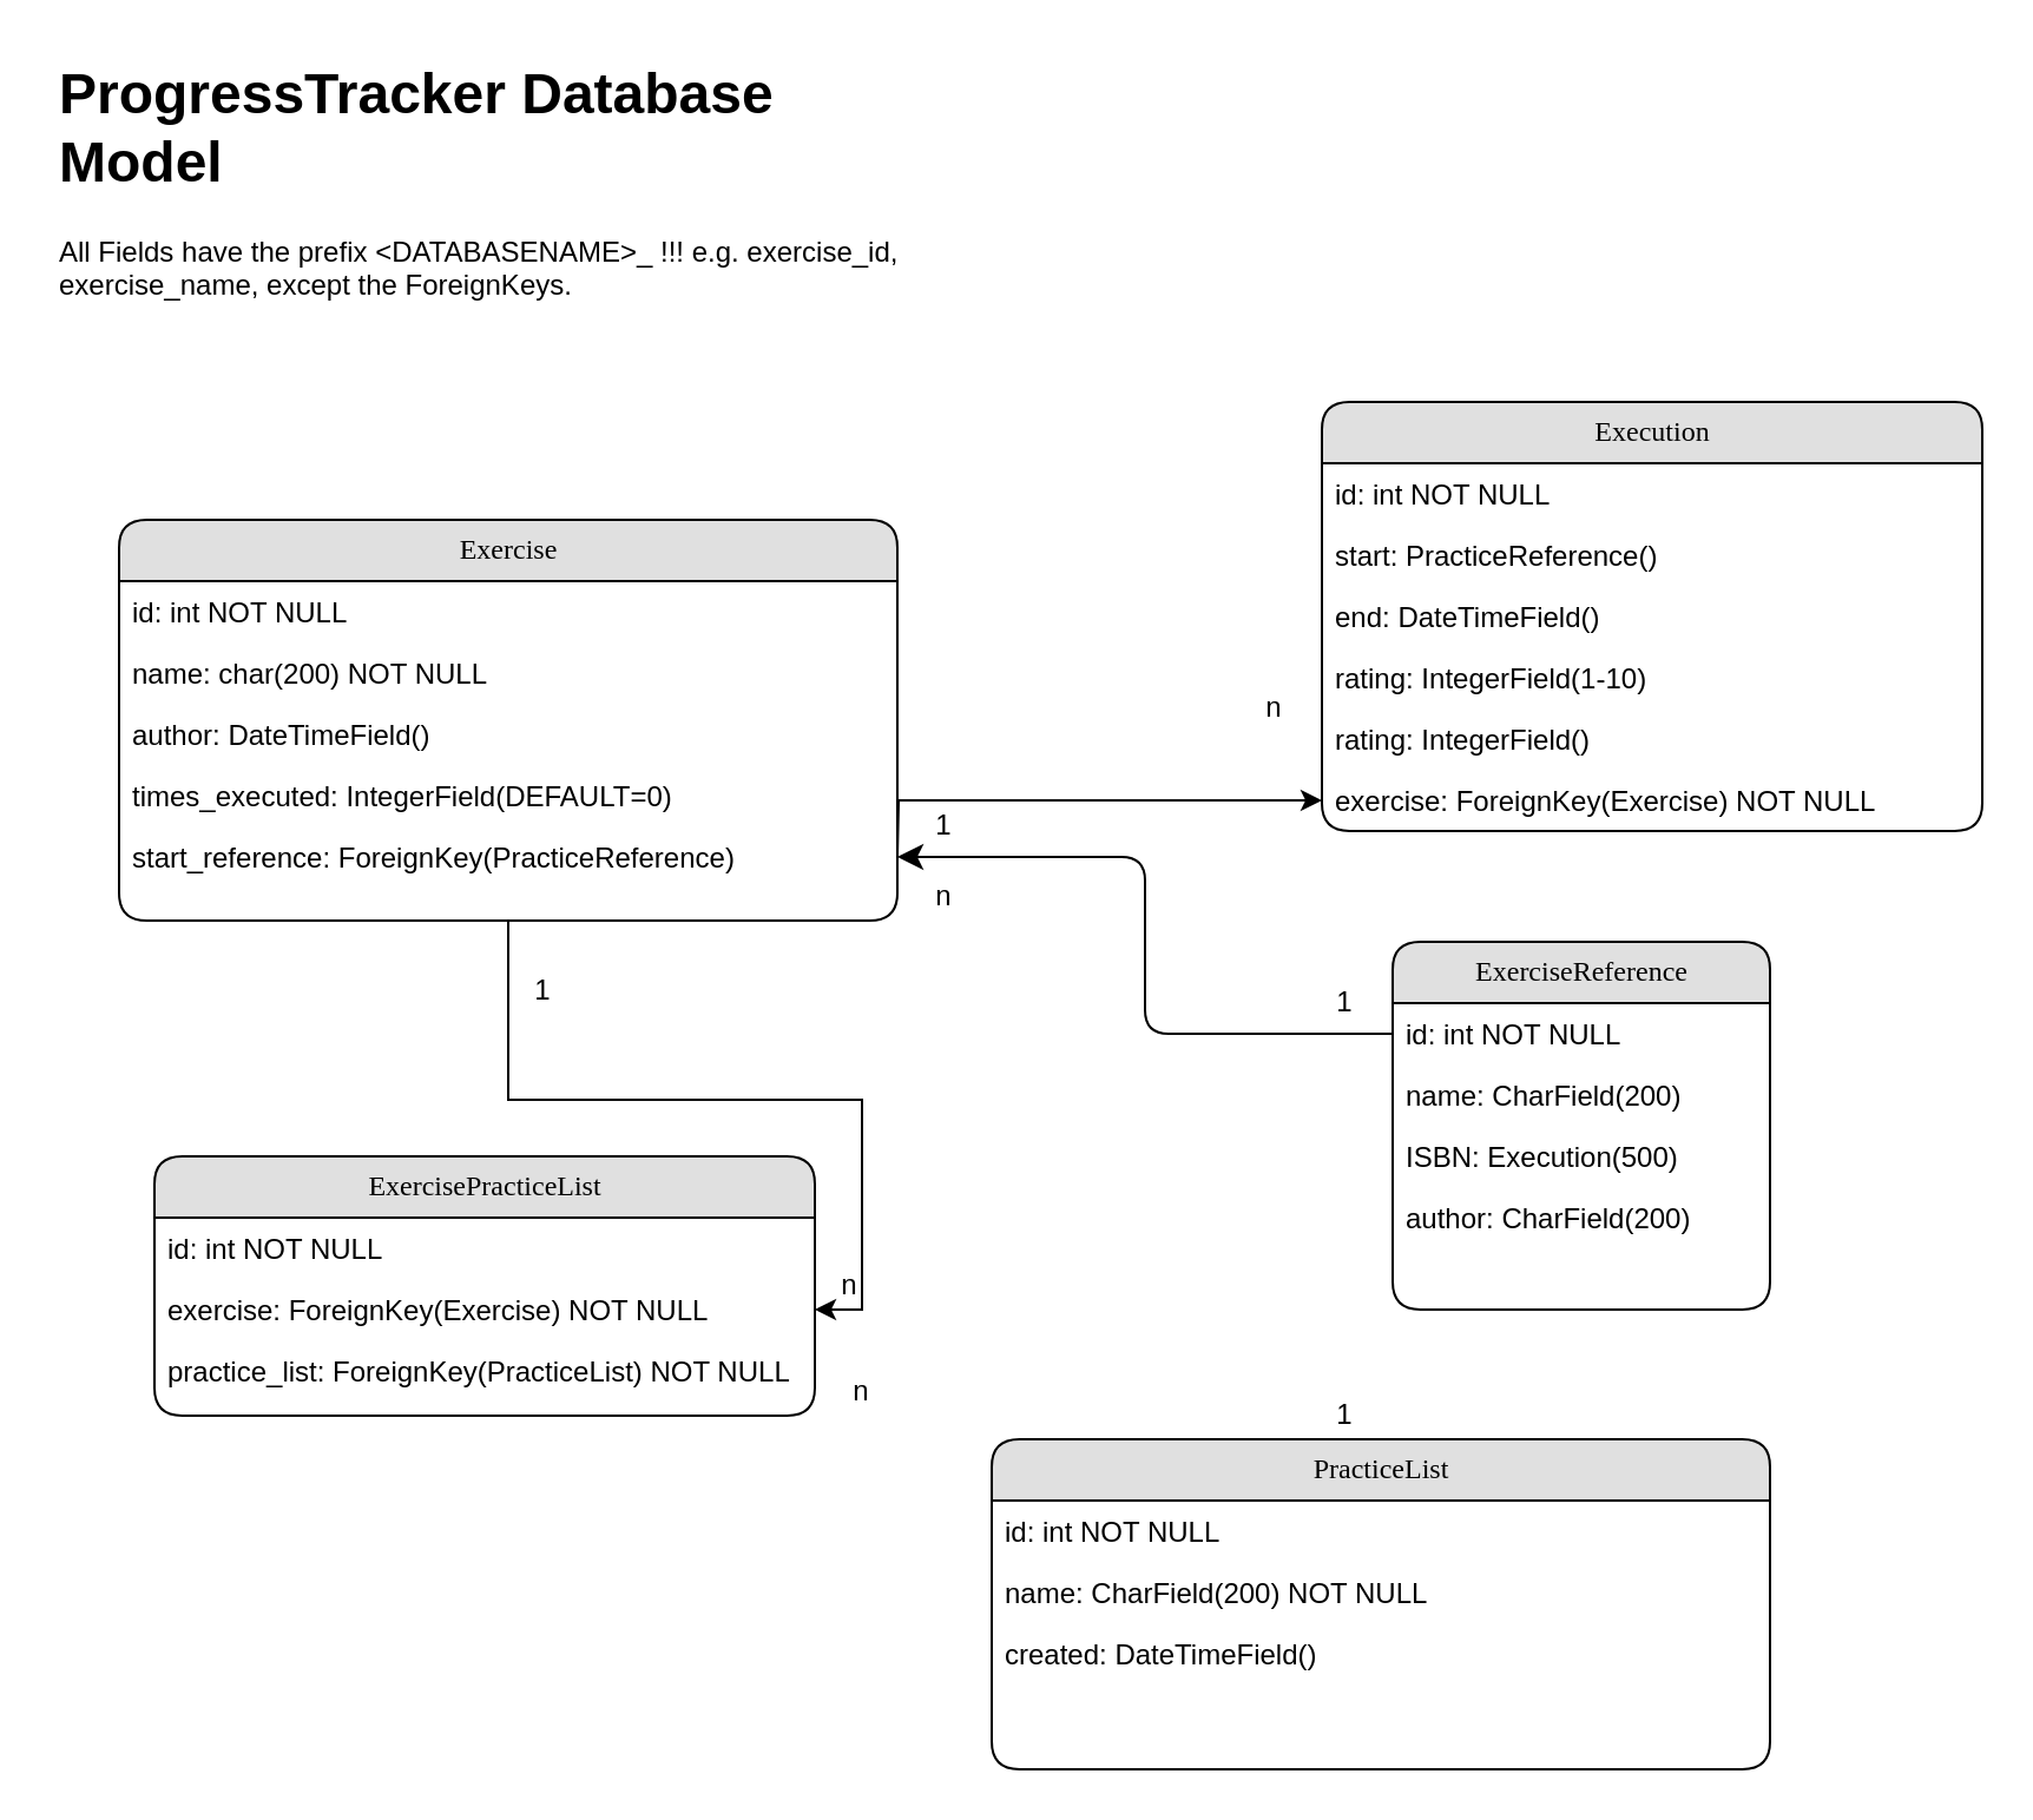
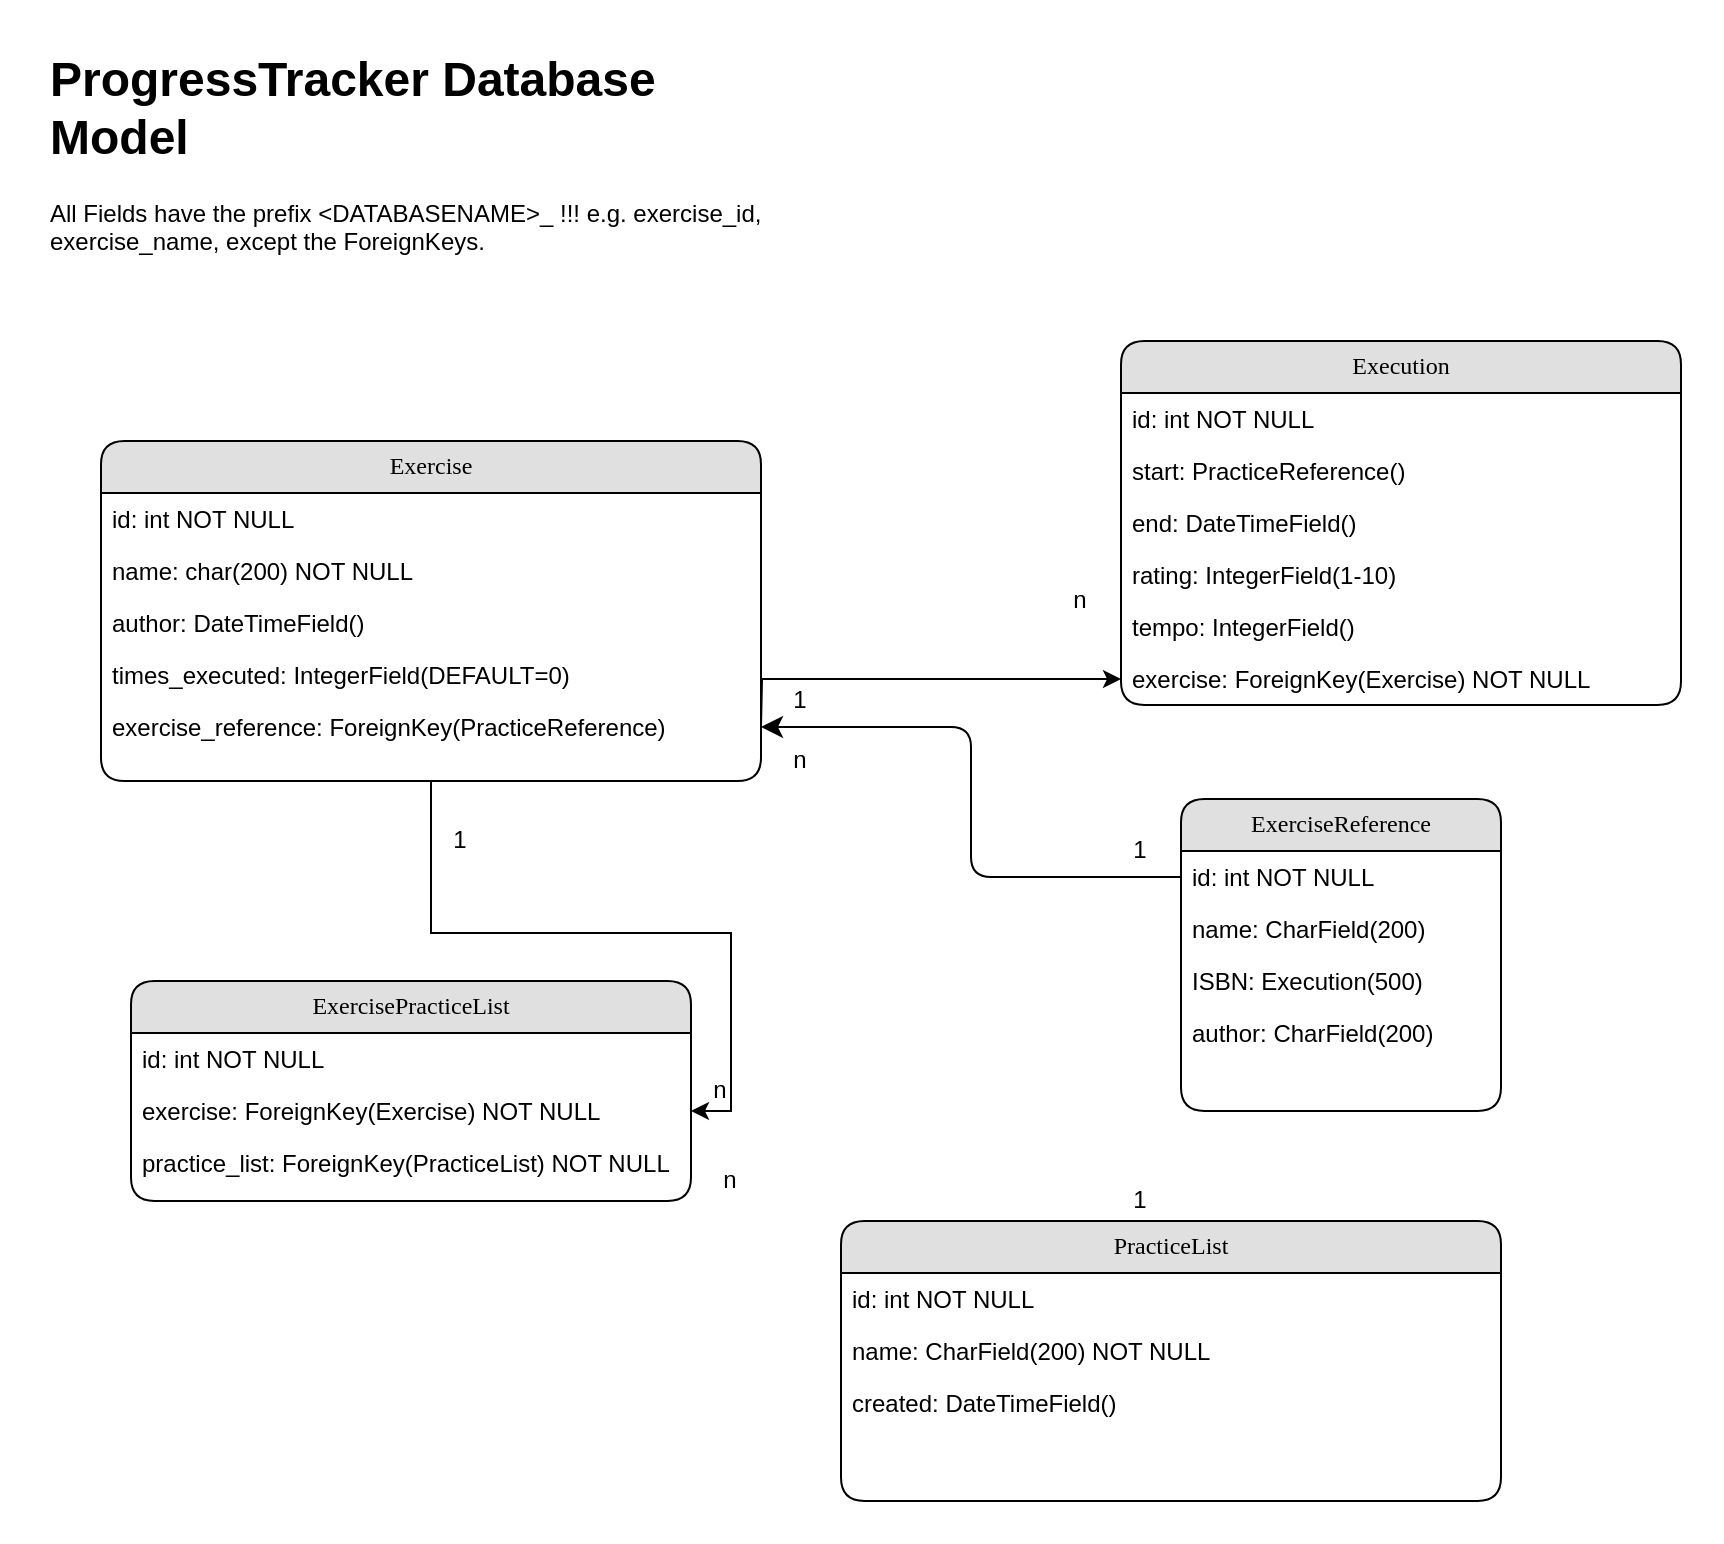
  <mxCell id="0" />
  <mxCell id="1" parent="0" />
  <mxCell id="2" style="edgeStyle=orthogonalEdgeStyle;html=1;exitX=0;exitY=0.5;entryX=1;entryY=0.5;labelBackgroundColor=none;startFill=0;startSize=8;endFill=1;endSize=8;fontFamily=Verdana;fontSize=12;entryDx=0;entryDy=0;" parent="1" source="27" target="8" edge="1"><mxGeometry relative="1" as="geometry" /></mxCell>
  <mxCell id="3" value="Exercise" style="swimlane;html=1;fontStyle=0;childLayout=stackLayout;horizontal=1;startSize=26;fillColor=#e0e0e0;horizontalStack=0;resizeParent=1;resizeLast=0;collapsible=1;marginBottom=0;swimlaneFillColor=#ffffff;align=center;rounded=1;shadow=0;comic=0;labelBackgroundColor=none;strokeWidth=1;fontFamily=Verdana;fontSize=12" parent="1" vertex="1"><mxGeometry x="50" y="220" width="330" height="170" as="geometry" /></mxCell>
  <mxCell id="4" value="id: int NOT NULL" style="text;html=1;strokeColor=none;fillColor=none;spacingLeft=4;spacingRight=4;whiteSpace=wrap;overflow=hidden;rotatable=0;points=[[0,0.5],[1,0.5]];portConstraint=eastwest;" parent="3" vertex="1"><mxGeometry y="26" width="330" height="26" as="geometry" /></mxCell>
  <mxCell id="5" value="name: char(200) NOT NULL" style="text;html=1;strokeColor=none;fillColor=none;spacingLeft=4;spacingRight=4;whiteSpace=wrap;overflow=hidden;rotatable=0;points=[[0,0.5],[1,0.5]];portConstraint=eastwest;" parent="3" vertex="1"><mxGeometry y="52" width="330" height="26" as="geometry" /></mxCell>
  <mxCell id="6" value="author: DateTimeField()" style="text;html=1;strokeColor=none;fillColor=none;spacingLeft=4;spacingRight=4;whiteSpace=wrap;overflow=hidden;rotatable=0;points=[[0,0.5],[1,0.5]];portConstraint=eastwest;" parent="3" vertex="1"><mxGeometry y="78" width="330" height="26" as="geometry" /></mxCell>
  <mxCell id="7" value="times_executed: IntegerField(DEFAULT=0)" style="text;html=1;strokeColor=none;fillColor=none;spacingLeft=4;spacingRight=4;whiteSpace=wrap;overflow=hidden;rotatable=0;points=[[0,0.5],[1,0.5]];portConstraint=eastwest;" vertex="1" parent="3"><mxGeometry y="104" width="330" height="26" as="geometry" /></mxCell>
- <mxCell id="8" value="start_reference: ForeignKey(PracticeReference)" style="text;html=1;strokeColor=none;fillColor=none;spacingLeft=4;spacingRight=4;whiteSpace=wrap;overflow=hidden;rotatable=0;points=[[0,0.5],[1,0.5]];portConstraint=eastwest;" vertex="1" parent="3"><mxGeometry y="130" width="330" height="26" as="geometry" /></mxCell>
+ <mxCell id="8" value="exercise_reference: ForeignKey(PracticeReference)" style="text;html=1;strokeColor=none;fillColor=none;spacingLeft=4;spacingRight=4;whiteSpace=wrap;overflow=hidden;rotatable=0;points=[[0,0.5],[1,0.5]];portConstraint=eastwest;" vertex="1" parent="3"><mxGeometry y="130" width="330" height="26" as="geometry" /></mxCell>
  <mxCell id="9" value="&lt;h1&gt;ProgressTracker Database Model&lt;/h1&gt;&lt;p&gt;All Fields have the prefix &amp;lt;DATABASENAME&amp;gt;_ !!! e.g. exercise_id, exercise_name, except the ForeignKeys.&lt;/p&gt;" style="text;html=1;strokeColor=none;fillColor=none;spacing=5;spacingTop=-20;whiteSpace=wrap;overflow=hidden;rounded=0;" vertex="1" parent="1"><mxGeometry x="20" y="20" width="370" height="120" as="geometry" /></mxCell>
  <mxCell id="10" value="1" style="text;html=1;strokeColor=none;fillColor=none;align=center;verticalAlign=middle;whiteSpace=wrap;rounded=0;" vertex="1" parent="1"><mxGeometry x="550" y="415" width="40" height="20" as="geometry" /></mxCell>
  <mxCell id="11" value="n" style="text;html=1;strokeColor=none;fillColor=none;align=center;verticalAlign=middle;whiteSpace=wrap;rounded=0;" vertex="1" parent="1"><mxGeometry x="380" y="370" width="40" height="20" as="geometry" /></mxCell>
  <mxCell id="12" style="edgeStyle=orthogonalEdgeStyle;rounded=0;orthogonalLoop=1;jettySize=auto;html=1;exitX=0.5;exitY=1;exitDx=0;exitDy=0;entryX=1;entryY=0.5;entryDx=0;entryDy=0;" edge="1" parent="1" source="3" target="17"><mxGeometry relative="1" as="geometry"><mxPoint x="380" y="409.5" as="sourcePoint" /></mxGeometry></mxCell>
  <mxCell id="13" value="1" style="text;html=1;strokeColor=none;fillColor=none;align=center;verticalAlign=middle;whiteSpace=wrap;rounded=0;" vertex="1" parent="1"><mxGeometry x="210" y="410" width="40" height="20" as="geometry" /></mxCell>
  <mxCell id="14" value="n" style="text;html=1;strokeColor=none;fillColor=none;align=center;verticalAlign=middle;whiteSpace=wrap;rounded=0;" vertex="1" parent="1"><mxGeometry x="340" y="535" width="40" height="20" as="geometry" /></mxCell>
  <mxCell id="15" value="ExercisePracticeList" style="swimlane;html=1;fontStyle=0;childLayout=stackLayout;horizontal=1;startSize=26;fillColor=#e0e0e0;horizontalStack=0;resizeParent=1;resizeLast=0;collapsible=1;marginBottom=0;swimlaneFillColor=#ffffff;align=center;rounded=1;shadow=0;comic=0;labelBackgroundColor=none;strokeWidth=1;fontFamily=Verdana;fontSize=12" vertex="1" parent="1"><mxGeometry x="65" y="490" width="280" height="110" as="geometry" /></mxCell>
  <mxCell id="16" value="id: int NOT NULL" style="text;html=1;strokeColor=none;fillColor=none;spacingLeft=4;spacingRight=4;whiteSpace=wrap;overflow=hidden;rotatable=0;points=[[0,0.5],[1,0.5]];portConstraint=eastwest;" vertex="1" parent="15"><mxGeometry y="26" width="280" height="26" as="geometry" /></mxCell>
  <mxCell id="17" value="exercise: ForeignKey(Exercise) NOT NULL" style="text;html=1;strokeColor=none;fillColor=none;spacingLeft=4;spacingRight=4;whiteSpace=wrap;overflow=hidden;rotatable=0;points=[[0,0.5],[1,0.5]];portConstraint=eastwest;" vertex="1" parent="15"><mxGeometry y="52" width="280" height="26" as="geometry" /></mxCell>
  <mxCell id="18" value="practice_list: ForeignKey(PracticeList) NOT NULL" style="text;html=1;strokeColor=none;fillColor=none;spacingLeft=4;spacingRight=4;whiteSpace=wrap;overflow=hidden;rotatable=0;points=[[0,0.5],[1,0.5]];portConstraint=eastwest;" vertex="1" parent="15"><mxGeometry y="78" width="280" height="22" as="geometry" /></mxCell>
  <mxCell id="19" value="PracticeList" style="swimlane;html=1;fontStyle=0;childLayout=stackLayout;horizontal=1;startSize=26;fillColor=#e0e0e0;horizontalStack=0;resizeParent=1;resizeLast=0;collapsible=1;marginBottom=0;swimlaneFillColor=#ffffff;align=center;rounded=1;shadow=0;comic=0;labelBackgroundColor=none;strokeWidth=1;fontFamily=Verdana;fontSize=12" vertex="1" parent="1"><mxGeometry x="420" y="610" width="330" height="140" as="geometry" /></mxCell>
  <mxCell id="20" value="id: int NOT NULL" style="text;html=1;strokeColor=none;fillColor=none;spacingLeft=4;spacingRight=4;whiteSpace=wrap;overflow=hidden;rotatable=0;points=[[0,0.5],[1,0.5]];portConstraint=eastwest;" vertex="1" parent="19"><mxGeometry y="26" width="330" height="26" as="geometry" /></mxCell>
  <mxCell id="21" value="name: CharField(200) NOT NULL" style="text;html=1;strokeColor=none;fillColor=none;spacingLeft=4;spacingRight=4;whiteSpace=wrap;overflow=hidden;rotatable=0;points=[[0,0.5],[1,0.5]];portConstraint=eastwest;" vertex="1" parent="19"><mxGeometry y="52" width="330" height="26" as="geometry" /></mxCell>
  <mxCell id="22" value="created: DateTimeField()" style="text;html=1;strokeColor=none;fillColor=none;spacingLeft=4;spacingRight=4;whiteSpace=wrap;overflow=hidden;rotatable=0;points=[[0,0.5],[1,0.5]];portConstraint=eastwest;" vertex="1" parent="19"><mxGeometry y="78" width="330" height="22" as="geometry" /></mxCell>
  <mxCell id="23" value="n" style="text;html=1;strokeColor=none;fillColor=none;align=center;verticalAlign=middle;whiteSpace=wrap;rounded=0;" vertex="1" parent="1"><mxGeometry x="345" y="580" width="40" height="20" as="geometry" /></mxCell>
  <mxCell id="24" value="1" style="text;html=1;strokeColor=none;fillColor=none;align=center;verticalAlign=middle;whiteSpace=wrap;rounded=0;" vertex="1" parent="1"><mxGeometry x="550" y="590" width="40" height="20" as="geometry" /></mxCell>
  <mxCell id="25" style="edgeStyle=orthogonalEdgeStyle;rounded=0;orthogonalLoop=1;jettySize=auto;html=1;entryX=0;entryY=0.5;entryDx=0;entryDy=0;" edge="1" parent="1" target="37"><mxGeometry relative="1" as="geometry"><mxPoint x="380" y="363" as="sourcePoint" /></mxGeometry></mxCell>
  <mxCell id="26" value="ExerciseReference" style="swimlane;html=1;fontStyle=0;childLayout=stackLayout;horizontal=1;startSize=26;fillColor=#e0e0e0;horizontalStack=0;resizeParent=1;resizeLast=0;collapsible=1;marginBottom=0;swimlaneFillColor=#ffffff;align=center;rounded=1;shadow=0;comic=0;labelBackgroundColor=none;strokeWidth=1;fontFamily=Verdana;fontSize=12" parent="1" vertex="1"><mxGeometry x="590" y="399" width="160" height="156" as="geometry" /></mxCell>
  <mxCell id="27" value="id: int NOT NULL" style="text;html=1;strokeColor=none;fillColor=none;spacingLeft=4;spacingRight=4;whiteSpace=wrap;overflow=hidden;rotatable=0;points=[[0,0.5],[1,0.5]];portConstraint=eastwest;" parent="26" vertex="1"><mxGeometry y="26" width="160" height="26" as="geometry" /></mxCell>
  <mxCell id="28" value="name: CharField(200)" style="text;html=1;strokeColor=none;fillColor=none;spacingLeft=4;spacingRight=4;whiteSpace=wrap;overflow=hidden;rotatable=0;points=[[0,0.5],[1,0.5]];portConstraint=eastwest;" parent="26" vertex="1"><mxGeometry y="52" width="160" height="26" as="geometry" /></mxCell>
  <mxCell id="29" value="ISBN: Execution(500)" style="text;html=1;strokeColor=none;fillColor=none;spacingLeft=4;spacingRight=4;whiteSpace=wrap;overflow=hidden;rotatable=0;points=[[0,0.5],[1,0.5]];portConstraint=eastwest;" parent="26" vertex="1"><mxGeometry y="78" width="160" height="26" as="geometry" /></mxCell>
  <mxCell id="30" value="author: CharField(200)" style="text;html=1;strokeColor=none;fillColor=none;spacingLeft=4;spacingRight=4;whiteSpace=wrap;overflow=hidden;rotatable=0;points=[[0,0.5],[1,0.5]];portConstraint=eastwest;" parent="26" vertex="1"><mxGeometry y="104" width="160" height="26" as="geometry" /></mxCell>
  <mxCell id="31" value="Execution" style="swimlane;html=1;fontStyle=0;childLayout=stackLayout;horizontal=1;startSize=26;fillColor=#e0e0e0;horizontalStack=0;resizeParent=1;resizeLast=0;collapsible=1;marginBottom=0;swimlaneFillColor=#ffffff;align=center;rounded=1;shadow=0;comic=0;labelBackgroundColor=none;strokeWidth=1;fontFamily=Verdana;fontSize=12" vertex="1" parent="1"><mxGeometry x="560" y="170" width="280" height="182" as="geometry" /></mxCell>
  <mxCell id="32" value="id: int NOT NULL" style="text;html=1;strokeColor=none;fillColor=none;spacingLeft=4;spacingRight=4;whiteSpace=wrap;overflow=hidden;rotatable=0;points=[[0,0.5],[1,0.5]];portConstraint=eastwest;" vertex="1" parent="31"><mxGeometry y="26" width="280" height="26" as="geometry" /></mxCell>
  <mxCell id="33" value="start: PracticeReference()" style="text;html=1;strokeColor=none;fillColor=none;spacingLeft=4;spacingRight=4;whiteSpace=wrap;overflow=hidden;rotatable=0;points=[[0,0.5],[1,0.5]];portConstraint=eastwest;" vertex="1" parent="31"><mxGeometry y="52" width="280" height="26" as="geometry" /></mxCell>
  <mxCell id="34" value="end: DateTimeField()" style="text;html=1;strokeColor=none;fillColor=none;spacingLeft=4;spacingRight=4;whiteSpace=wrap;overflow=hidden;rotatable=0;points=[[0,0.5],[1,0.5]];portConstraint=eastwest;" vertex="1" parent="31"><mxGeometry y="78" width="280" height="26" as="geometry" /></mxCell>
  <mxCell id="35" value="rating: IntegerField(1-10)" style="text;html=1;strokeColor=none;fillColor=none;spacingLeft=4;spacingRight=4;whiteSpace=wrap;overflow=hidden;rotatable=0;points=[[0,0.5],[1,0.5]];portConstraint=eastwest;" vertex="1" parent="31"><mxGeometry y="104" width="280" height="26" as="geometry" /></mxCell>
- <mxCell id="36" value="rating: IntegerField()" style="text;html=1;strokeColor=none;fillColor=none;spacingLeft=4;spacingRight=4;whiteSpace=wrap;overflow=hidden;rotatable=0;points=[[0,0.5],[1,0.5]];portConstraint=eastwest;" vertex="1" parent="31"><mxGeometry y="130" width="280" height="26" as="geometry" /></mxCell>
+ <mxCell id="36" value="tempo: IntegerField()" style="text;html=1;strokeColor=none;fillColor=none;spacingLeft=4;spacingRight=4;whiteSpace=wrap;overflow=hidden;rotatable=0;points=[[0,0.5],[1,0.5]];portConstraint=eastwest;" vertex="1" parent="31"><mxGeometry y="130" width="280" height="26" as="geometry" /></mxCell>
  <mxCell id="37" value="exercise: ForeignKey(Exercise) NOT NULL" style="text;html=1;strokeColor=none;fillColor=none;spacingLeft=4;spacingRight=4;whiteSpace=wrap;overflow=hidden;rotatable=0;points=[[0,0.5],[1,0.5]];portConstraint=eastwest;" vertex="1" parent="31"><mxGeometry y="156" width="280" height="26" as="geometry" /></mxCell>
  <mxCell id="38" value="1" style="text;html=1;strokeColor=none;fillColor=none;align=center;verticalAlign=middle;whiteSpace=wrap;rounded=0;" vertex="1" parent="1"><mxGeometry x="380" y="340" width="40" height="20" as="geometry" /></mxCell>
  <mxCell id="39" value="n" style="text;html=1;strokeColor=none;fillColor=none;align=center;verticalAlign=middle;whiteSpace=wrap;rounded=0;" vertex="1" parent="1"><mxGeometry x="520" y="290" width="40" height="20" as="geometry" /></mxCell>
